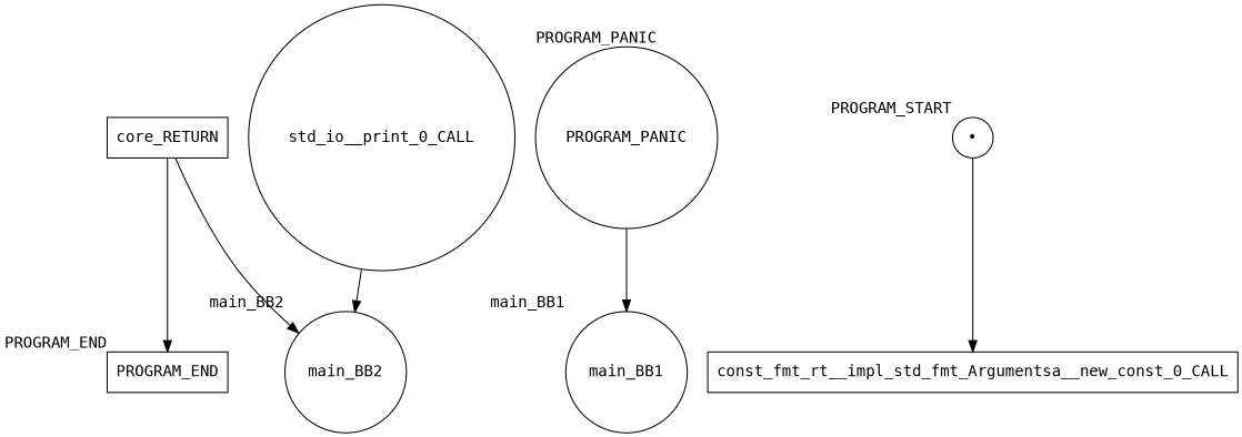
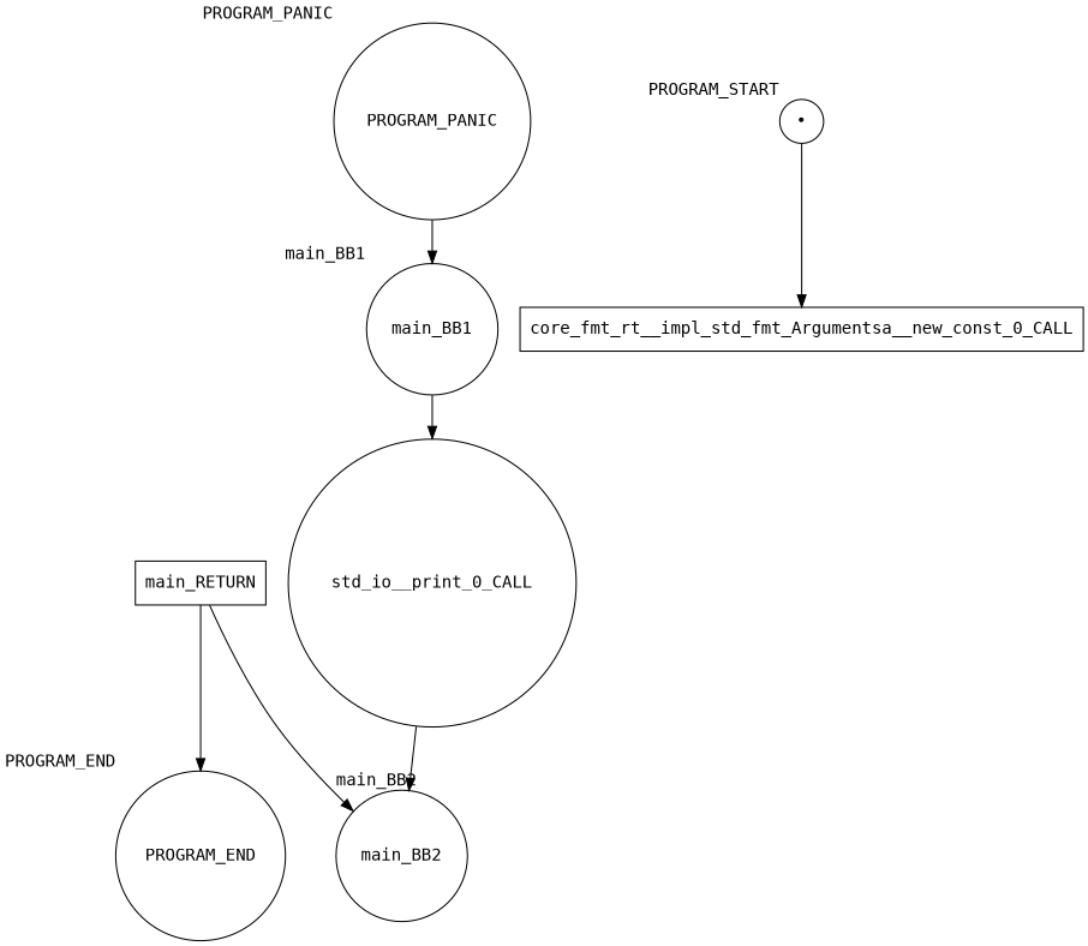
  digraph {
    fontname="DejaVu Sans Mono"
    node [fontname="DejaVu Sans Mono" shape=circle]
    edge [fontname="DejaVu Sans Mono"]
-   PROGRAM_END [shape=box xlabel=PROGRAM_END]
+   PROGRAM_END [xlabel=PROGRAM_END]
    PROGRAM_PANIC [xlabel=PROGRAM_PANIC]
    main_BB1 [xlabel=main_BB1]
    n4 [label="•" xlabel=PROGRAM_START]
-   n5 [label=const_fmt_rt__impl_std_fmt_Argumentsa__new_const_0_CALL shape=box]
+   n5 [label=core_fmt_rt__impl_std_fmt_Argumentsa__new_const_0_CALL shape=box]
    n6 [label=std_io__print_0_CALL]
    main_BB2 [xlabel=main_BB2]
-   n8 [label=core_RETURN shape=box]
+   n8 [label=main_RETURN shape=box]
    PROGRAM_PANIC -> main_BB1
+   main_BB1 -> n6
    n4 -> n5
    n6 -> main_BB2
    n8 -> PROGRAM_END
    n8 -> main_BB2
  }
